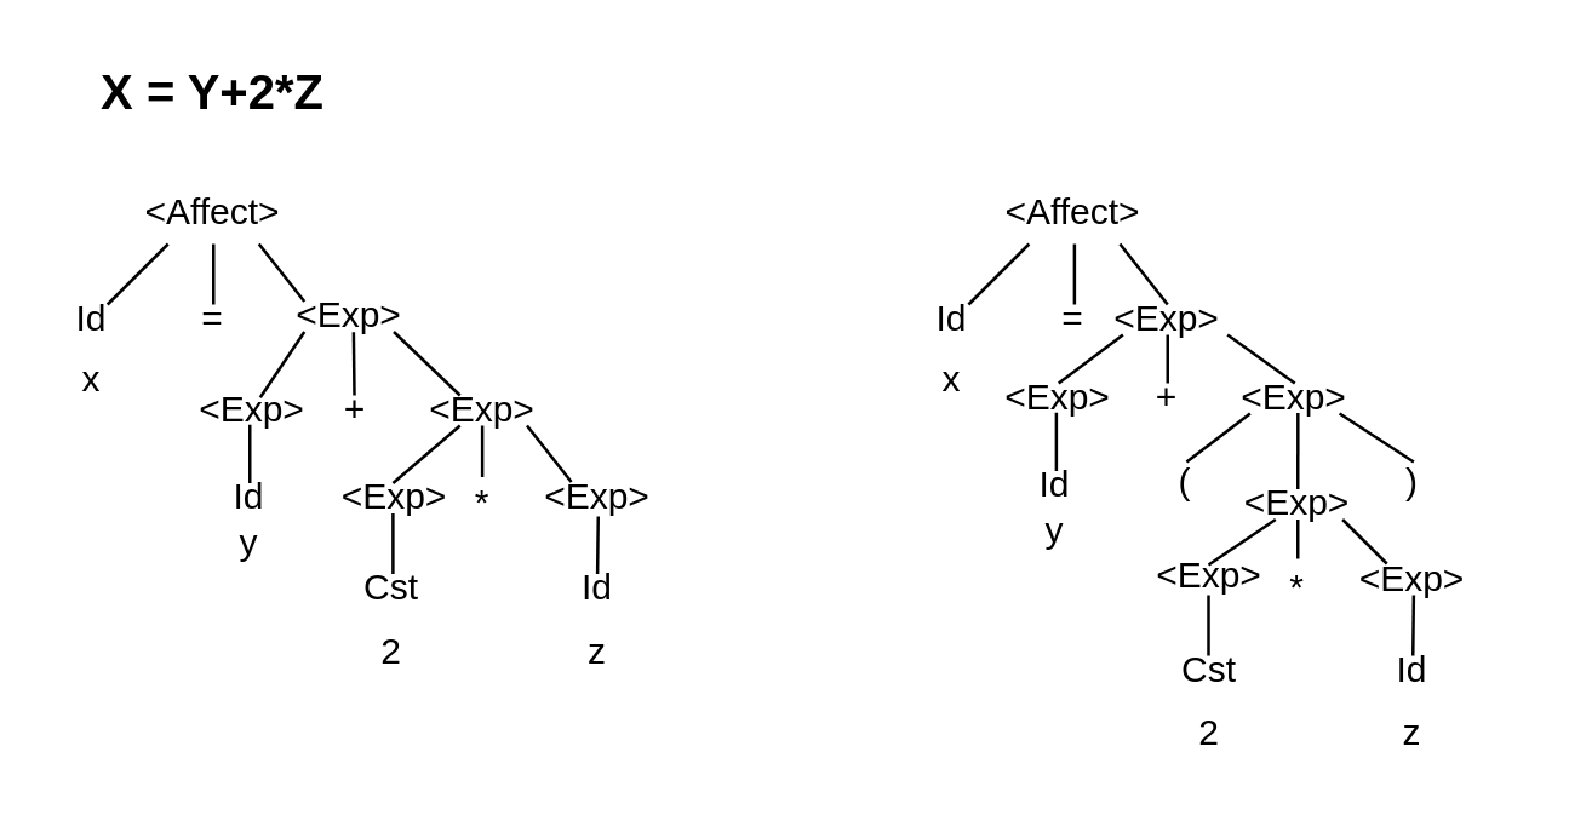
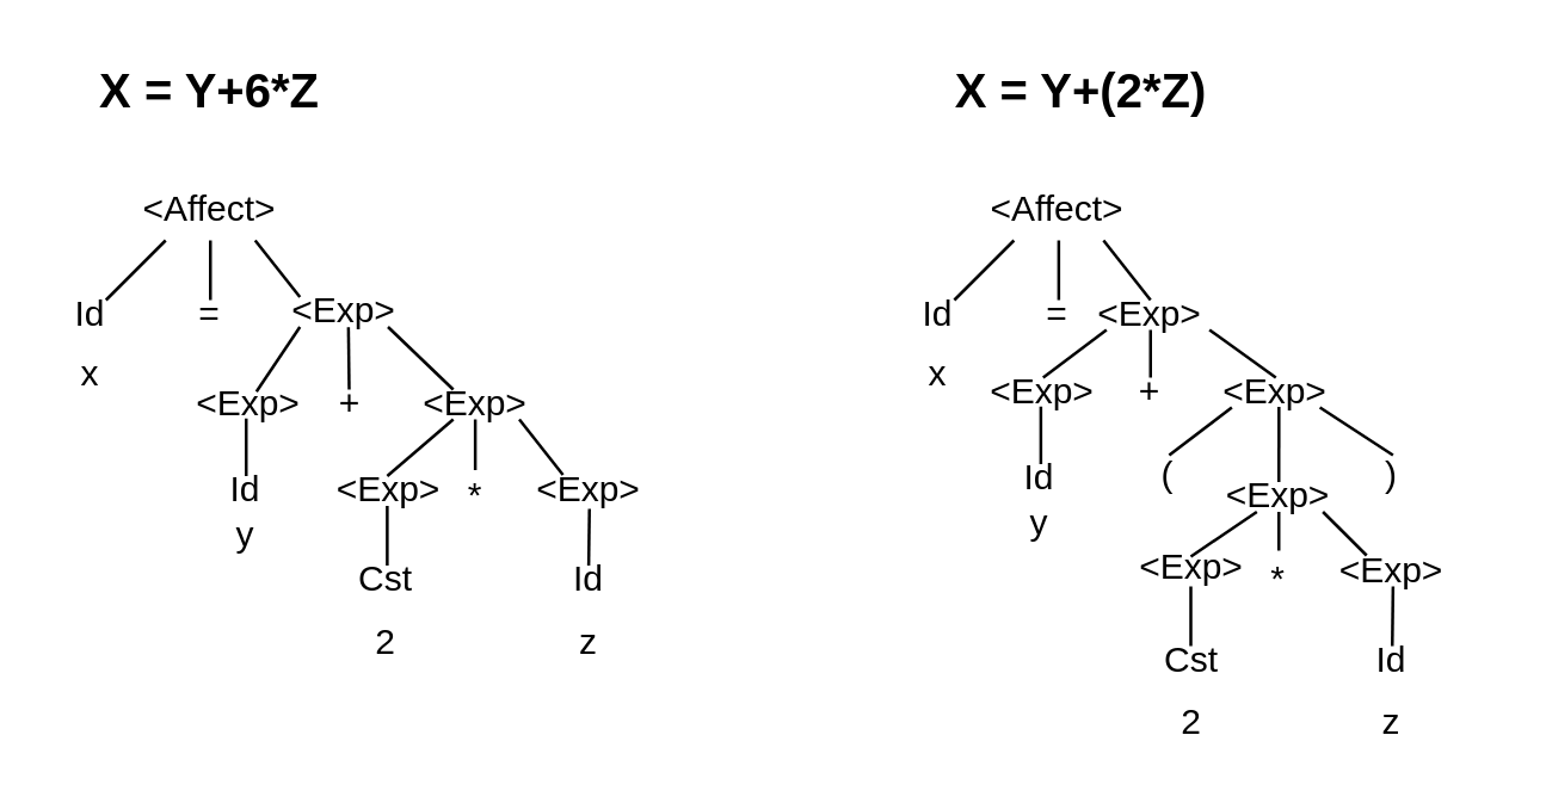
  <mxCell id="0" />
  <mxCell id="1" parent="0" />
- <mxCell id="2" value="&lt;b&gt;&lt;font style=&quot;font-size: 16px;&quot;&gt;X = Y+2*Z&lt;/font&gt;&lt;/b&gt;" style="text;html=1;align=center;verticalAlign=middle;whiteSpace=wrap;rounded=0;" vertex="1" parent="1"><mxGeometry x="30" y="20" width="80" height="20" as="geometry" /></mxCell>
+ <mxCell id="2" value="&lt;b&gt;&lt;font style=&quot;font-size: 16px;&quot;&gt;X = Y+6*Z&lt;/font&gt;&lt;/b&gt;" style="text;html=1;align=center;verticalAlign=middle;whiteSpace=wrap;rounded=0;" vertex="1" parent="1"><mxGeometry x="30" y="20" width="80" height="20" as="geometry" /></mxCell>
+ <mxCell id="3" value="&lt;b&gt;&lt;font style=&quot;font-size: 16px;&quot;&gt;X = Y+(2*Z)&lt;/font&gt;&lt;/b&gt;" style="text;html=1;align=center;verticalAlign=middle;whiteSpace=wrap;rounded=0;" vertex="1" parent="1"><mxGeometry x="302" y="20" width="120" height="20" as="geometry" /></mxCell>
  <mxCell id="4" value="" style="group" vertex="1" connectable="0" parent="1"><mxGeometry x="20" y="60" width="191.5" height="160" as="geometry" /></mxCell>
  <mxCell id="5" value="&amp;lt;Affect&amp;gt;" style="text;html=1;align=center;verticalAlign=middle;whiteSpace=wrap;rounded=0;" vertex="1" parent="4"><mxGeometry x="20" width="60" height="20" as="geometry" /></mxCell>
  <mxCell id="6" value="Id" style="text;html=1;align=center;verticalAlign=middle;whiteSpace=wrap;rounded=0;" vertex="1" parent="4"><mxGeometry y="40" width="20" height="10" as="geometry" /></mxCell>
  <mxCell id="7" value="=" style="text;html=1;align=center;verticalAlign=middle;whiteSpace=wrap;rounded=0;" vertex="1" parent="4"><mxGeometry x="40" y="40" width="20" height="10" as="geometry" /></mxCell>
  <mxCell id="8" value="&amp;lt;Exp&amp;gt;" style="text;html=1;align=center;verticalAlign=middle;whiteSpace=wrap;rounded=0;" vertex="1" parent="4"><mxGeometry x="80" y="39" width="29.5" height="10" as="geometry" /></mxCell>
  <mxCell id="9" value="" style="endArrow=none;html=1;rounded=0;exitX=0.75;exitY=0;exitDx=0;exitDy=0;entryX=0.25;entryY=1;entryDx=0;entryDy=0;" edge="1" parent="4" source="6" target="5"><mxGeometry width="50" height="50" relative="1" as="geometry"><mxPoint x="52" y="70" as="sourcePoint" /><mxPoint x="102" y="20" as="targetPoint" /></mxGeometry></mxCell>
  <mxCell id="10" value="" style="endArrow=none;html=1;rounded=0;exitX=0.5;exitY=0;exitDx=0;exitDy=0;entryX=0.5;entryY=1;entryDx=0;entryDy=0;" edge="1" parent="4" source="7" target="5"><mxGeometry width="50" height="50" relative="1" as="geometry"><mxPoint x="52" y="70" as="sourcePoint" /><mxPoint x="102" y="20" as="targetPoint" /></mxGeometry></mxCell>
  <mxCell id="11" value="" style="endArrow=none;html=1;rounded=0;exitX=0;exitY=0;exitDx=0;exitDy=0;entryX=0.75;entryY=1;entryDx=0;entryDy=0;" edge="1" parent="4" source="8" target="5"><mxGeometry width="50" height="50" relative="1" as="geometry"><mxPoint x="52" y="70" as="sourcePoint" /><mxPoint x="102" y="20" as="targetPoint" /></mxGeometry></mxCell>
  <mxCell id="12" value="x" style="text;html=1;align=center;verticalAlign=middle;whiteSpace=wrap;rounded=0;" vertex="1" parent="4"><mxGeometry y="60" width="20" height="10" as="geometry" /></mxCell>
  <mxCell id="13" value="&amp;lt;Exp&amp;gt;" style="text;html=1;align=center;verticalAlign=middle;whiteSpace=wrap;rounded=0;" vertex="1" parent="4"><mxGeometry x="48" y="70" width="29.5" height="10" as="geometry" /></mxCell>
  <mxCell id="14" value="+" style="text;html=1;align=center;verticalAlign=middle;whiteSpace=wrap;rounded=0;" vertex="1" parent="4"><mxGeometry x="86.5" y="70" width="20" height="10" as="geometry" /></mxCell>
  <mxCell id="15" value="&amp;lt;Exp&amp;gt;" style="text;html=1;align=center;verticalAlign=middle;whiteSpace=wrap;rounded=0;" vertex="1" parent="4"><mxGeometry x="124" y="70" width="29.5" height="10" as="geometry" /></mxCell>
  <mxCell id="16" value="" style="endArrow=none;html=1;rounded=0;exitX=0.591;exitY=0.068;exitDx=0;exitDy=0;exitPerimeter=0;entryX=0;entryY=1;entryDx=0;entryDy=0;" edge="1" parent="4" source="13" target="8"><mxGeometry width="50" height="50" relative="1" as="geometry"><mxPoint x="102" y="80" as="sourcePoint" /><mxPoint x="152" y="30" as="targetPoint" /></mxGeometry></mxCell>
  <mxCell id="17" value="" style="endArrow=none;html=1;rounded=0;entryX=1;entryY=1;entryDx=0;entryDy=0;exitX=0.25;exitY=0;exitDx=0;exitDy=0;" edge="1" parent="4" source="15" target="8"><mxGeometry width="50" height="50" relative="1" as="geometry"><mxPoint x="102" y="90" as="sourcePoint" /><mxPoint x="152" y="40" as="targetPoint" /></mxGeometry></mxCell>
  <mxCell id="18" value="" style="endArrow=none;html=1;rounded=0;entryX=0.551;entryY=1.013;entryDx=0;entryDy=0;exitX=0.5;exitY=0;exitDx=0;exitDy=0;entryPerimeter=0;" edge="1" parent="4" source="14" target="8"><mxGeometry width="50" height="50" relative="1" as="geometry"><mxPoint x="102" y="70" as="sourcePoint" /><mxPoint x="152" y="20" as="targetPoint" /></mxGeometry></mxCell>
  <mxCell id="19" value="" style="endArrow=none;html=1;rounded=0;entryX=0.475;entryY=0.97;entryDx=0;entryDy=0;exitX=0.5;exitY=0;exitDx=0;exitDy=0;entryPerimeter=0;" edge="1" parent="4" source="20" target="13"><mxGeometry width="50" height="50" relative="1" as="geometry"><mxPoint x="63" y="100" as="sourcePoint" /><mxPoint x="132" y="80" as="targetPoint" /></mxGeometry></mxCell>
  <mxCell id="20" value="Id" style="text;html=1;align=center;verticalAlign=middle;whiteSpace=wrap;rounded=0;" vertex="1" parent="4"><mxGeometry x="52" y="99" width="20" height="10" as="geometry" /></mxCell>
  <mxCell id="21" value="y" style="text;html=1;align=center;verticalAlign=middle;whiteSpace=wrap;rounded=0;" vertex="1" parent="4"><mxGeometry x="52" y="114" width="20" height="10" as="geometry" /></mxCell>
  <mxCell id="22" value="&amp;lt;Exp&amp;gt;" style="text;html=1;align=center;verticalAlign=middle;whiteSpace=wrap;rounded=0;" vertex="1" parent="4"><mxGeometry x="94.5" y="99" width="29.5" height="10" as="geometry" /></mxCell>
  <mxCell id="23" value="*" style="text;html=1;align=center;verticalAlign=middle;whiteSpace=wrap;rounded=0;" vertex="1" parent="4"><mxGeometry x="128.75" y="97" width="20" height="18" as="geometry" /></mxCell>
  <mxCell id="24" value="&amp;lt;Exp&amp;gt;" style="text;html=1;align=center;verticalAlign=middle;whiteSpace=wrap;rounded=0;" vertex="1" parent="4"><mxGeometry x="162" y="99" width="29.5" height="10" as="geometry" /></mxCell>
  <mxCell id="25" value="" style="endArrow=none;html=1;rounded=0;exitX=0.5;exitY=0;exitDx=0;exitDy=0;entryX=0.25;entryY=1;entryDx=0;entryDy=0;" edge="1" parent="4" source="22" target="15"><mxGeometry width="50" height="50" relative="1" as="geometry"><mxPoint x="112" y="130" as="sourcePoint" /><mxPoint x="142" y="90" as="targetPoint" /></mxGeometry></mxCell>
  <mxCell id="26" value="Cst" style="text;html=1;align=center;verticalAlign=middle;whiteSpace=wrap;rounded=0;" vertex="1" parent="4"><mxGeometry x="99.25" y="129" width="20" height="10" as="geometry" /></mxCell>
  <mxCell id="27" value="2" style="text;html=1;align=center;verticalAlign=middle;whiteSpace=wrap;rounded=0;" vertex="1" parent="4"><mxGeometry x="99.25" y="150" width="20" height="10" as="geometry" /></mxCell>
  <mxCell id="28" value="" style="endArrow=none;html=1;rounded=0;entryX=0.5;entryY=1;entryDx=0;entryDy=0;exitX=0.5;exitY=0;exitDx=0;exitDy=0;" edge="1" parent="4" source="26" target="22"><mxGeometry width="50" height="50" relative="1" as="geometry"><mxPoint x="112" y="129" as="sourcePoint" /><mxPoint x="162" y="79" as="targetPoint" /></mxGeometry></mxCell>
  <mxCell id="29" value="" style="endArrow=none;html=1;rounded=0;exitX=0.5;exitY=0;exitDx=0;exitDy=0;entryX=0.5;entryY=1;entryDx=0;entryDy=0;" edge="1" parent="4" source="23" target="15"><mxGeometry width="50" height="50" relative="1" as="geometry"><mxPoint x="142.5" y="99" as="sourcePoint" /><mxPoint x="137.75" y="80" as="targetPoint" /></mxGeometry></mxCell>
  <mxCell id="30" value="" style="endArrow=none;html=1;rounded=0;exitX=0.208;exitY=-0.04;exitDx=0;exitDy=0;entryX=1;entryY=1;entryDx=0;entryDy=0;exitPerimeter=0;" edge="1" parent="4" source="24" target="15"><mxGeometry width="50" height="50" relative="1" as="geometry"><mxPoint x="102" y="110" as="sourcePoint" /><mxPoint x="152" y="60" as="targetPoint" /></mxGeometry></mxCell>
  <mxCell id="31" value="Id" style="text;html=1;align=center;verticalAlign=middle;whiteSpace=wrap;rounded=0;" vertex="1" parent="4"><mxGeometry x="166.75" y="129" width="20" height="10" as="geometry" /></mxCell>
  <mxCell id="32" value="z" style="text;html=1;align=center;verticalAlign=middle;whiteSpace=wrap;rounded=0;" vertex="1" parent="4"><mxGeometry x="166.75" y="150" width="20" height="10" as="geometry" /></mxCell>
  <mxCell id="33" value="" style="endArrow=none;html=1;rounded=0;exitX=0.5;exitY=0;exitDx=0;exitDy=0;" edge="1" parent="4" source="31"><mxGeometry width="50" height="50" relative="1" as="geometry"><mxPoint x="132" y="110" as="sourcePoint" /><mxPoint x="177" y="110" as="targetPoint" /></mxGeometry></mxCell>
  <mxCell id="34" value="" style="group" vertex="1" connectable="0" parent="1"><mxGeometry x="304.25" y="60" width="191.5" height="160" as="geometry" /></mxCell>
  <mxCell id="35" value="&amp;lt;Affect&amp;gt;" style="text;html=1;align=center;verticalAlign=middle;whiteSpace=wrap;rounded=0;" vertex="1" parent="34"><mxGeometry x="20" width="60" height="20" as="geometry" /></mxCell>
  <mxCell id="36" value="Id" style="text;html=1;align=center;verticalAlign=middle;whiteSpace=wrap;rounded=0;" vertex="1" parent="34"><mxGeometry y="40" width="20" height="10" as="geometry" /></mxCell>
  <mxCell id="37" value="=" style="text;html=1;align=center;verticalAlign=middle;whiteSpace=wrap;rounded=0;" vertex="1" parent="34"><mxGeometry x="40" y="40" width="20" height="10" as="geometry" /></mxCell>
  <mxCell id="38" value="" style="endArrow=none;html=1;rounded=0;exitX=0.75;exitY=0;exitDx=0;exitDy=0;entryX=0.25;entryY=1;entryDx=0;entryDy=0;" edge="1" parent="34" source="36" target="35"><mxGeometry width="50" height="50" relative="1" as="geometry"><mxPoint x="52" y="70" as="sourcePoint" /><mxPoint x="102" y="20" as="targetPoint" /></mxGeometry></mxCell>
  <mxCell id="39" value="" style="endArrow=none;html=1;rounded=0;exitX=0.5;exitY=0;exitDx=0;exitDy=0;entryX=0.5;entryY=1;entryDx=0;entryDy=0;" edge="1" parent="34" source="37" target="35"><mxGeometry width="50" height="50" relative="1" as="geometry"><mxPoint x="52" y="70" as="sourcePoint" /><mxPoint x="102" y="20" as="targetPoint" /></mxGeometry></mxCell>
  <mxCell id="40" value="" style="endArrow=none;html=1;rounded=0;exitX=0.5;exitY=0;exitDx=0;exitDy=0;entryX=0.75;entryY=1;entryDx=0;entryDy=0;" edge="1" parent="34" source="59" target="35"><mxGeometry width="50" height="50" relative="1" as="geometry"><mxPoint x="80" y="40" as="sourcePoint" /><mxPoint x="102" y="20" as="targetPoint" /></mxGeometry></mxCell>
  <mxCell id="41" value="x" style="text;html=1;align=center;verticalAlign=middle;whiteSpace=wrap;rounded=0;" vertex="1" parent="34"><mxGeometry y="60" width="20" height="10" as="geometry" /></mxCell>
  <mxCell id="42" value="&amp;lt;Exp&amp;gt;" style="text;html=1;align=center;verticalAlign=middle;whiteSpace=wrap;rounded=0;" vertex="1" parent="34"><mxGeometry x="30" y="66" width="29.5" height="10" as="geometry" /></mxCell>
  <mxCell id="43" value="&amp;lt;Exp&amp;gt;" style="text;html=1;align=center;verticalAlign=middle;whiteSpace=wrap;rounded=0;" vertex="1" parent="34"><mxGeometry x="109" y="101" width="29.5" height="10" as="geometry" /></mxCell>
  <mxCell id="44" value="" style="endArrow=none;html=1;rounded=0;entryX=0.475;entryY=0.97;entryDx=0;entryDy=0;exitX=0.5;exitY=0;exitDx=0;exitDy=0;entryPerimeter=0;" edge="1" parent="34" source="45" target="42"><mxGeometry width="50" height="50" relative="1" as="geometry"><mxPoint x="45" y="96" as="sourcePoint" /><mxPoint x="114" y="76" as="targetPoint" /></mxGeometry></mxCell>
  <mxCell id="45" value="Id" style="text;html=1;align=center;verticalAlign=middle;whiteSpace=wrap;rounded=0;" vertex="1" parent="34"><mxGeometry x="34" y="95" width="20" height="10" as="geometry" /></mxCell>
  <mxCell id="46" value="y" style="text;html=1;align=center;verticalAlign=middle;whiteSpace=wrap;rounded=0;" vertex="1" parent="34"><mxGeometry x="34" y="110" width="20" height="10" as="geometry" /></mxCell>
  <mxCell id="47" value="&amp;lt;Exp&amp;gt;" style="text;html=1;align=center;verticalAlign=middle;whiteSpace=wrap;rounded=0;" vertex="1" parent="34"><mxGeometry x="79.5" y="125" width="29.5" height="10" as="geometry" /></mxCell>
  <mxCell id="48" value="*" style="text;html=1;align=center;verticalAlign=middle;whiteSpace=wrap;rounded=0;" vertex="1" parent="34"><mxGeometry x="113.75" y="125" width="20" height="18" as="geometry" /></mxCell>
  <mxCell id="49" value="&amp;lt;Exp&amp;gt;" style="text;html=1;align=center;verticalAlign=middle;whiteSpace=wrap;rounded=0;" vertex="1" parent="34"><mxGeometry x="147" y="126" width="29.5" height="10" as="geometry" /></mxCell>
  <mxCell id="50" value="" style="endArrow=none;html=1;rounded=0;exitX=0.5;exitY=0;exitDx=0;exitDy=0;entryX=0.25;entryY=1;entryDx=0;entryDy=0;" edge="1" parent="34" target="43"><mxGeometry width="50" height="50" relative="1" as="geometry"><mxPoint x="94.25" y="126.0" as="sourcePoint" /><mxPoint x="127" y="117" as="targetPoint" /></mxGeometry></mxCell>
  <mxCell id="51" value="Cst" style="text;html=1;align=center;verticalAlign=middle;whiteSpace=wrap;rounded=0;" vertex="1" parent="34"><mxGeometry x="84.25" y="156" width="20" height="10" as="geometry" /></mxCell>
  <mxCell id="52" value="2" style="text;html=1;align=center;verticalAlign=middle;whiteSpace=wrap;rounded=0;" vertex="1" parent="34"><mxGeometry x="84.25" y="177" width="20" height="10" as="geometry" /></mxCell>
  <mxCell id="53" value="" style="endArrow=none;html=1;rounded=0;entryX=0.5;entryY=1;entryDx=0;entryDy=0;exitX=0.5;exitY=0;exitDx=0;exitDy=0;" edge="1" parent="34" source="51"><mxGeometry width="50" height="50" relative="1" as="geometry"><mxPoint x="97" y="156" as="sourcePoint" /><mxPoint x="94.25" y="136.0" as="targetPoint" /></mxGeometry></mxCell>
  <mxCell id="54" value="" style="endArrow=none;html=1;rounded=0;exitX=0.5;exitY=0;exitDx=0;exitDy=0;entryX=0.5;entryY=1;entryDx=0;entryDy=0;" edge="1" parent="34" target="43"><mxGeometry width="50" height="50" relative="1" as="geometry"><mxPoint x="123.75" y="124" as="sourcePoint" /><mxPoint x="122.75" y="38" as="targetPoint" /></mxGeometry></mxCell>
  <mxCell id="55" value="" style="endArrow=none;html=1;rounded=0;exitX=0.208;exitY=-0.04;exitDx=0;exitDy=0;entryX=1;entryY=1;entryDx=0;entryDy=0;exitPerimeter=0;" edge="1" parent="34" source="49" target="43"><mxGeometry width="50" height="50" relative="1" as="geometry"><mxPoint x="87" y="137" as="sourcePoint" /><mxPoint x="137" y="87" as="targetPoint" /></mxGeometry></mxCell>
  <mxCell id="56" value="Id" style="text;html=1;align=center;verticalAlign=middle;whiteSpace=wrap;rounded=0;" vertex="1" parent="34"><mxGeometry x="151.75" y="156" width="20" height="10" as="geometry" /></mxCell>
  <mxCell id="57" value="z" style="text;html=1;align=center;verticalAlign=middle;whiteSpace=wrap;rounded=0;" vertex="1" parent="34"><mxGeometry x="151.75" y="177" width="20" height="10" as="geometry" /></mxCell>
  <mxCell id="58" value="" style="endArrow=none;html=1;rounded=0;exitX=0.5;exitY=0;exitDx=0;exitDy=0;" edge="1" parent="34" source="56"><mxGeometry width="50" height="50" relative="1" as="geometry"><mxPoint x="117" y="136" as="sourcePoint" /><mxPoint x="162" y="136" as="targetPoint" /></mxGeometry></mxCell>
  <mxCell id="59" value="&amp;lt;Exp&amp;gt;" style="text;html=1;align=center;verticalAlign=middle;whiteSpace=wrap;rounded=0;" vertex="1" parent="34"><mxGeometry x="66" y="40" width="29.5" height="10" as="geometry" /></mxCell>
  <mxCell id="60" value="+" style="text;html=1;align=center;verticalAlign=middle;whiteSpace=wrap;rounded=0;" vertex="1" parent="34"><mxGeometry x="70.75" y="66" width="20" height="10" as="geometry" /></mxCell>
  <mxCell id="61" value="" style="endArrow=none;html=1;rounded=0;exitX=0.5;exitY=0;exitDx=0;exitDy=0;entryX=0.5;entryY=1;entryDx=0;entryDy=0;" edge="1" parent="34" source="60" target="59"><mxGeometry width="50" height="50" relative="1" as="geometry"><mxPoint x="32.75" y="87" as="sourcePoint" /><mxPoint x="82.75" y="37" as="targetPoint" /></mxGeometry></mxCell>
  <mxCell id="62" value="" style="endArrow=none;html=1;rounded=0;exitX=0.5;exitY=0;exitDx=0;exitDy=0;entryX=0;entryY=1;entryDx=0;entryDy=0;" edge="1" parent="34" source="42" target="59"><mxGeometry width="50" height="50" relative="1" as="geometry"><mxPoint x="72.75" y="107" as="sourcePoint" /><mxPoint x="122.75" y="57" as="targetPoint" /></mxGeometry></mxCell>
  <mxCell id="63" value="" style="endArrow=none;html=1;rounded=0;entryX=1;entryY=1;entryDx=0;entryDy=0;exitX=0.5;exitY=0;exitDx=0;exitDy=0;" edge="1" parent="34" source="64"><mxGeometry width="50" height="50" relative="1" as="geometry"><mxPoint x="122.75" y="70" as="sourcePoint" /><mxPoint x="100.5" y="50.0" as="targetPoint" /></mxGeometry></mxCell>
  <mxCell id="64" value="&amp;lt;Exp&amp;gt;" style="text;html=1;align=center;verticalAlign=middle;whiteSpace=wrap;rounded=0;" vertex="1" parent="1"><mxGeometry x="412.25" y="126" width="29.5" height="10" as="geometry" /></mxCell>
  <mxCell id="65" value="" style="endArrow=none;html=1;rounded=0;entryX=0;entryY=1;entryDx=0;entryDy=0;exitX=0.5;exitY=0;exitDx=0;exitDy=0;" edge="1" parent="1" source="68" target="64"><mxGeometry width="50" height="50" relative="1" as="geometry"><mxPoint x="395" y="152" as="sourcePoint" /><mxPoint x="484.25" y="122" as="targetPoint" /></mxGeometry></mxCell>
  <mxCell id="66" value="" style="endArrow=none;html=1;rounded=0;entryX=1;entryY=1;entryDx=0;entryDy=0;exitX=0.5;exitY=0;exitDx=0;exitDy=0;" edge="1" parent="1" source="69" target="64"><mxGeometry width="50" height="50" relative="1" as="geometry"><mxPoint x="464" y="152" as="sourcePoint" /><mxPoint x="484.25" y="132" as="targetPoint" /></mxGeometry></mxCell>
  <mxCell id="67" value="" style="endArrow=none;html=1;rounded=0;entryX=0.535;entryY=0.977;entryDx=0;entryDy=0;exitX=0.5;exitY=0;exitDx=0;exitDy=0;entryPerimeter=0;" edge="1" parent="1" target="64" source="43"><mxGeometry width="50" height="50" relative="1" as="geometry"><mxPoint x="428.25" y="156" as="sourcePoint" /><mxPoint x="484.25" y="112" as="targetPoint" /></mxGeometry></mxCell>
  <mxCell id="68" value="(" style="text;html=1;align=center;verticalAlign=middle;whiteSpace=wrap;rounded=0;" vertex="1" parent="1"><mxGeometry x="381.25" y="152" width="20" height="14" as="geometry" /></mxCell>
  <mxCell id="69" value=")" style="text;html=1;align=center;verticalAlign=middle;whiteSpace=wrap;rounded=0;" vertex="1" parent="1"><mxGeometry x="456.25" y="152" width="20" height="14" as="geometry" /></mxCell>
